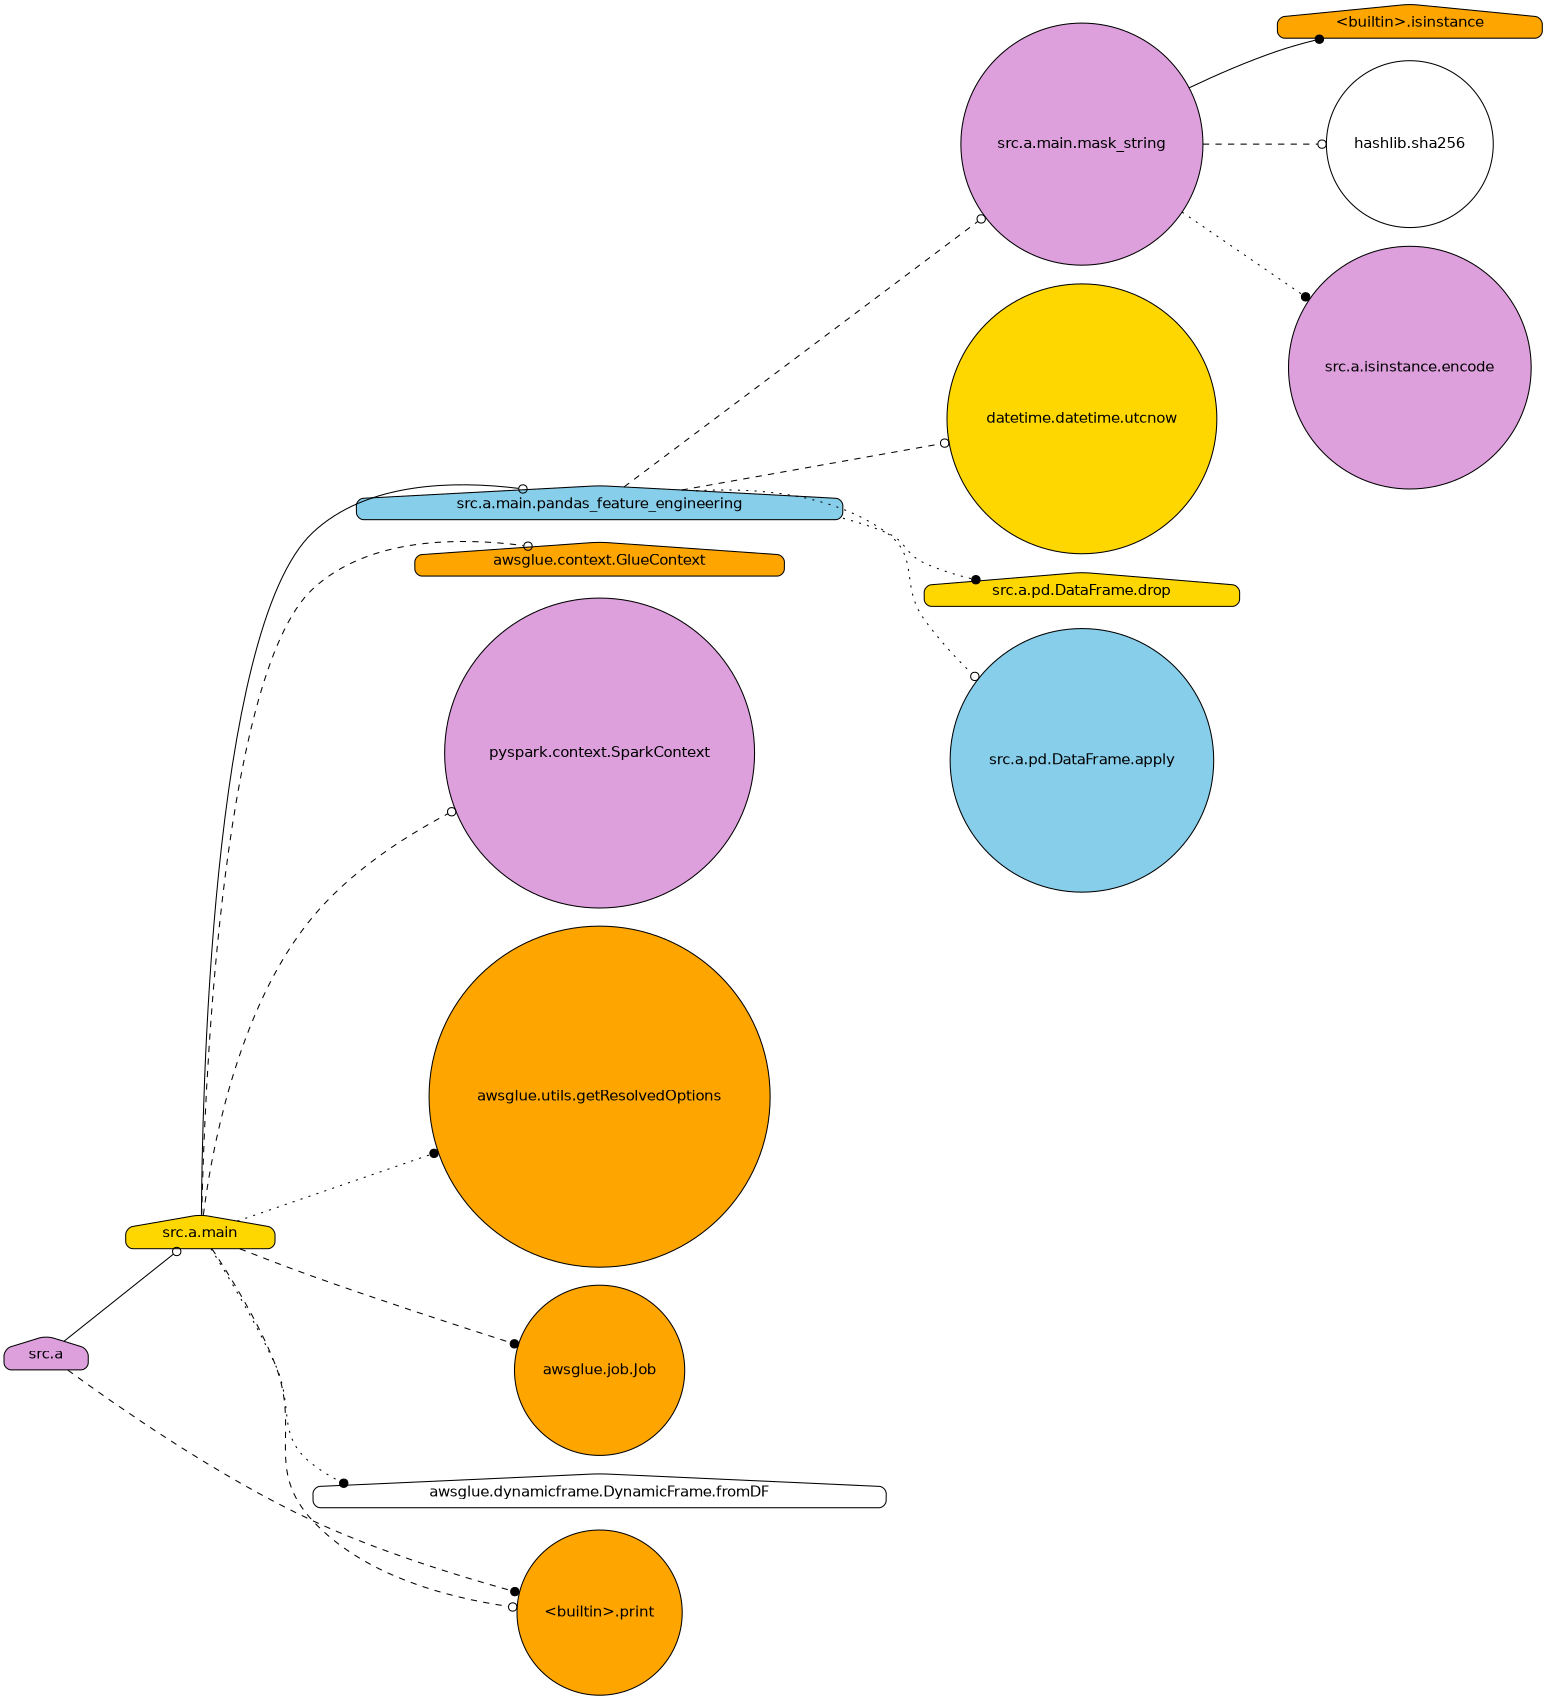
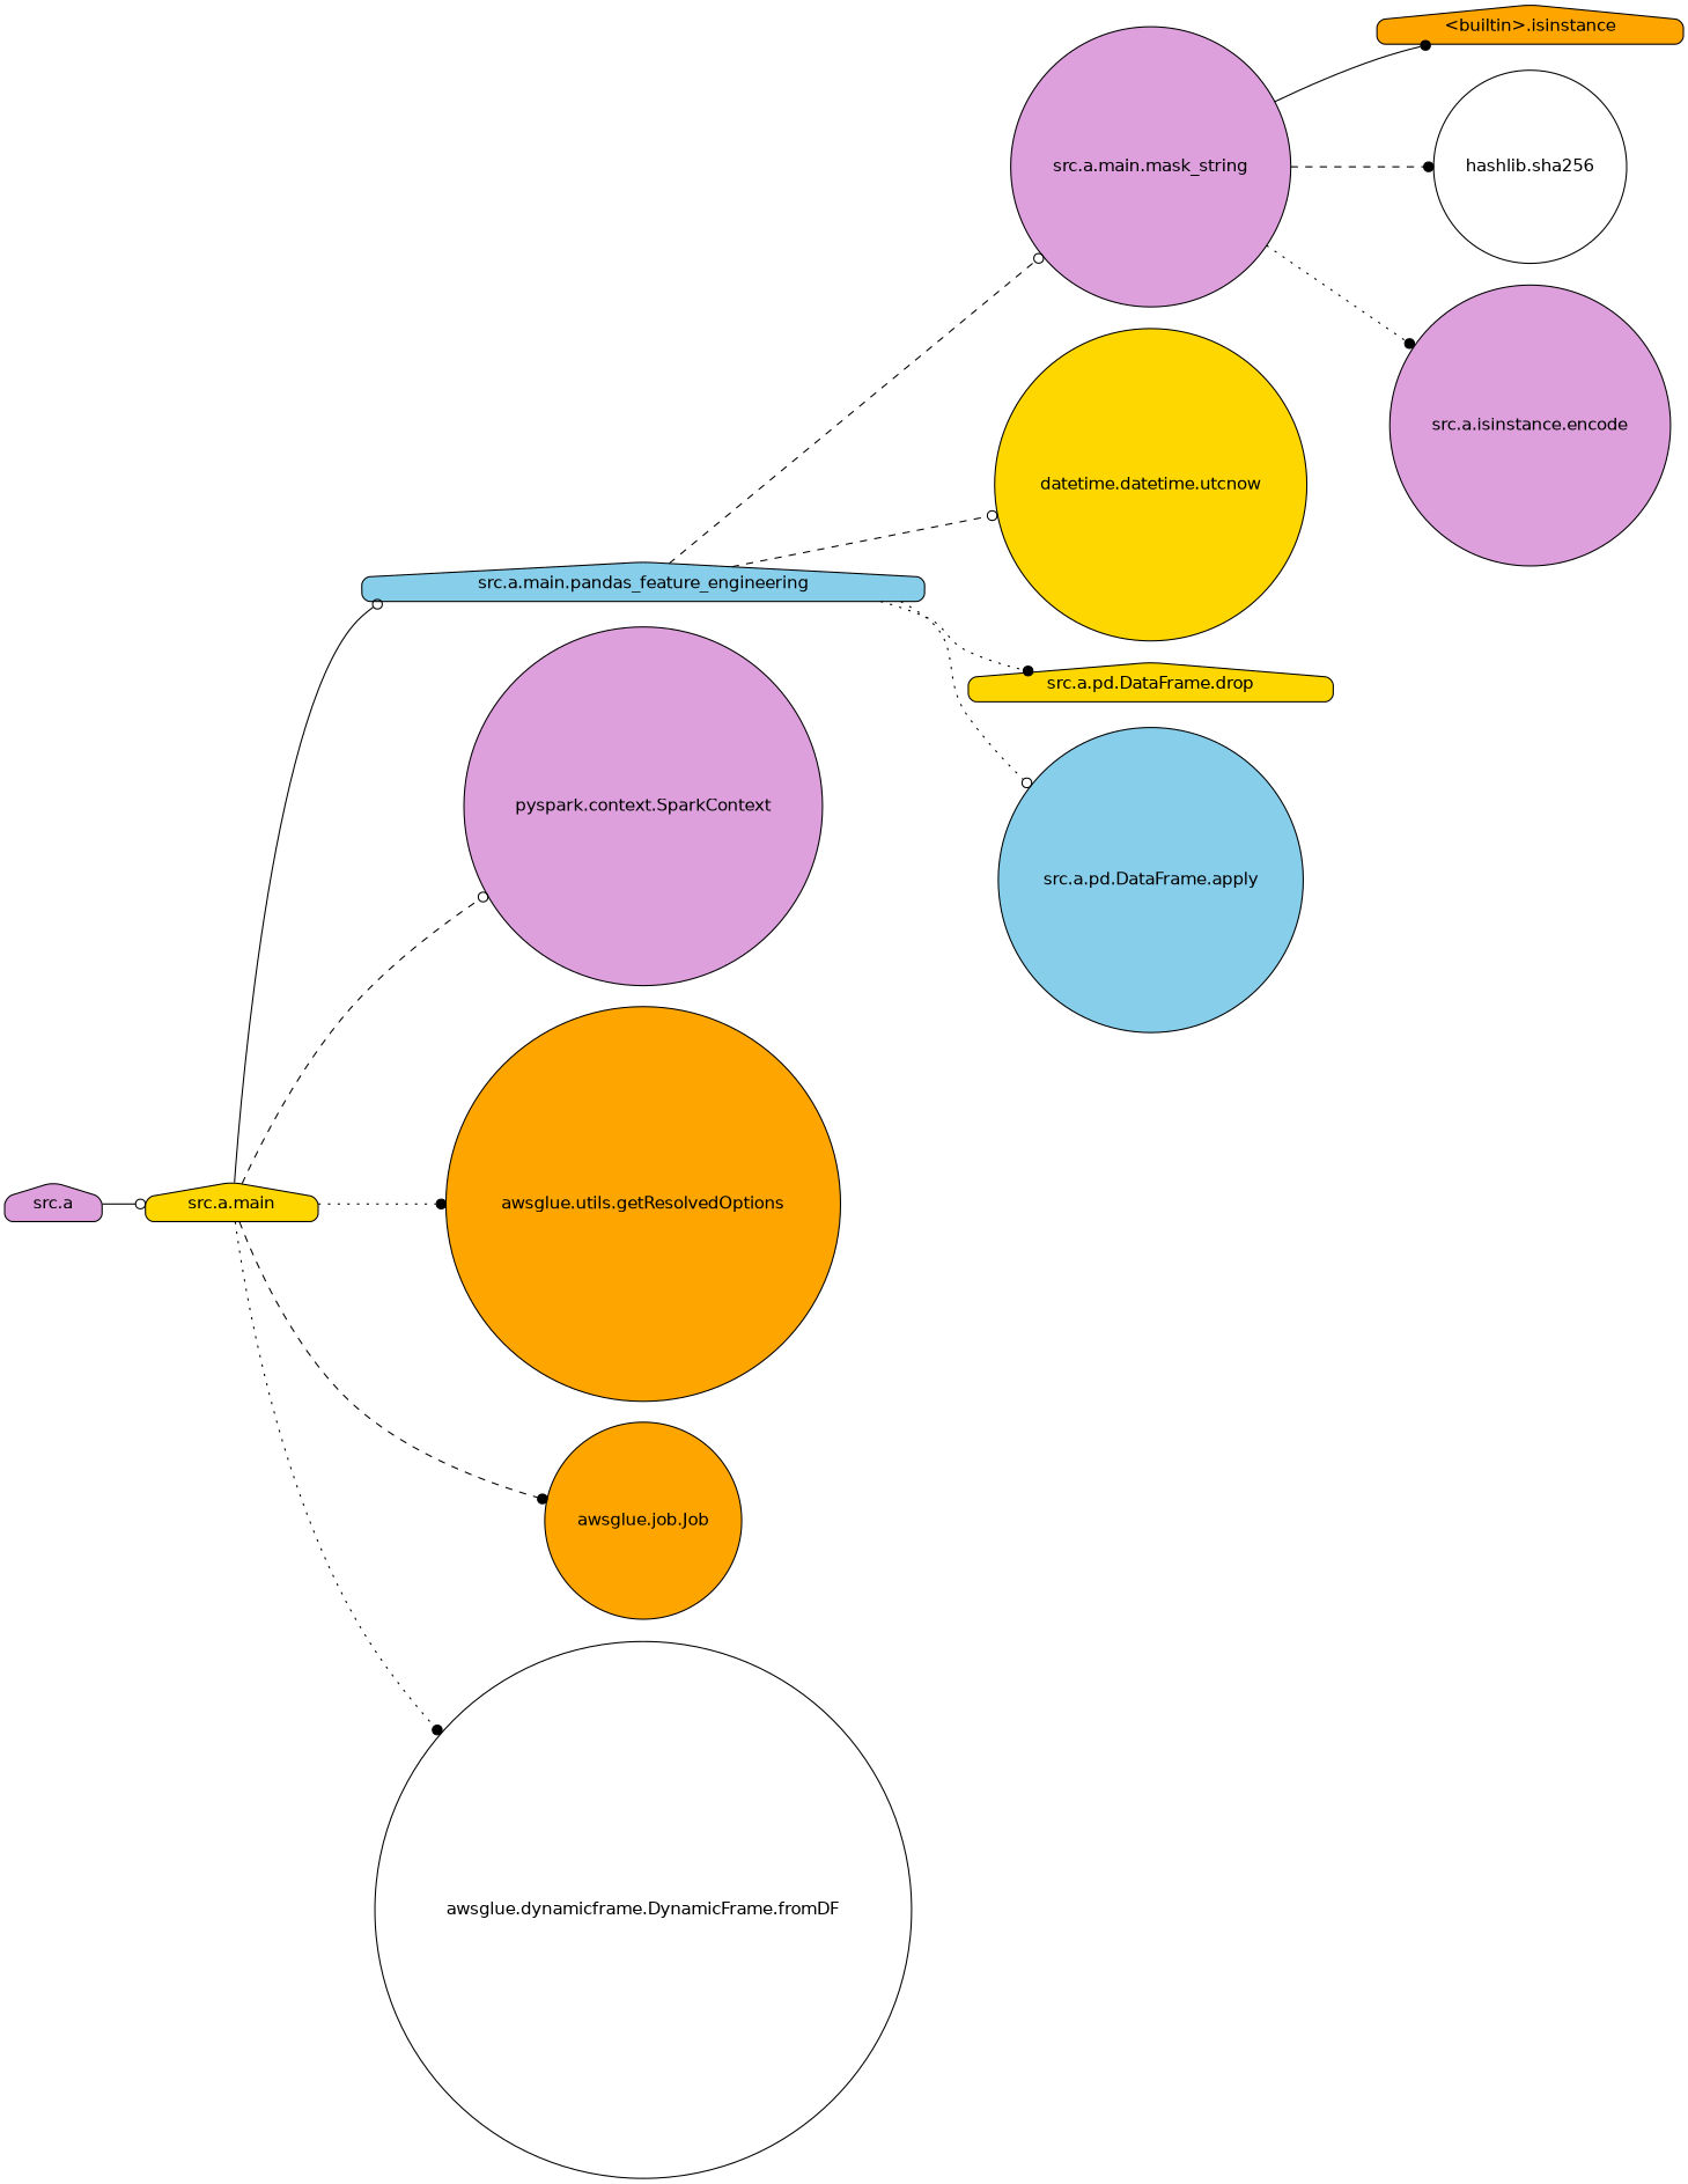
  digraph {
    rankdir=LR
    node [fillcolor=orange fontname=Helvetica shape=circle style="rounded,filled"]
    edge [arrowhead=odot fontname=Helvetica style=dashed]
    n1 [fillcolor=gold label="src.a.main" shape=house]
    n2 [fillcolor=skyblue label="src.a.main.pandas_feature_engineering" shape=house]
-   n3 [label="awsglue.context.GlueContext" shape=house]
    n4 [fillcolor=plum label="pyspark.context.SparkContext"]
-   n5 [label="<builtin>.print"]
    n6 [label="awsglue.utils.getResolvedOptions"]
    n7 [label="awsglue.job.Job"]
-   n8 [fillcolor=white label="awsglue.dynamicframe.DynamicFrame.fromDF" shape=house]
+   n8 [fillcolor=white label="awsglue.dynamicframe.DynamicFrame.fromDF"]
    n9 [fillcolor=plum label="src.a.main.mask_string"]
    n10 [fillcolor=gold label="datetime.datetime.utcnow"]
    n11 [fillcolor=gold label="src.a.pd.DataFrame.drop" shape=house]
    n12 [fillcolor=skyblue label="src.a.pd.DataFrame.apply"]
    n13 [label="<builtin>.isinstance" shape=house]
    n14 [fillcolor=white label="hashlib.sha256"]
    n15 [fillcolor=plum label="src.a.isinstance.encode"]
    n16 [fillcolor=plum label="src.a" shape=house]
    n1 -> n2 [style=solid]
-   n1 -> n3
    n1 -> n4
-   n1 -> n5
    n1 -> n6 [arrowhead=dot style=dotted]
    n1 -> n7 [arrowhead=dot]
    n1 -> n8 [arrowhead=dot style=dotted]
    n2 -> n9
    n2 -> n10
    n2 -> n11 [arrowhead=dot style=dotted]
    n2 -> n12 [style=dotted]
    n9 -> n13 [arrowhead=dot style=solid]
-   n9 -> n14
+   n9 -> n14 [arrowhead=dot]
    n9 -> n15 [arrowhead=dot style=dotted]
    n16 -> n1 [style=solid]
-   n16 -> n5 [arrowhead=dot]
  }
